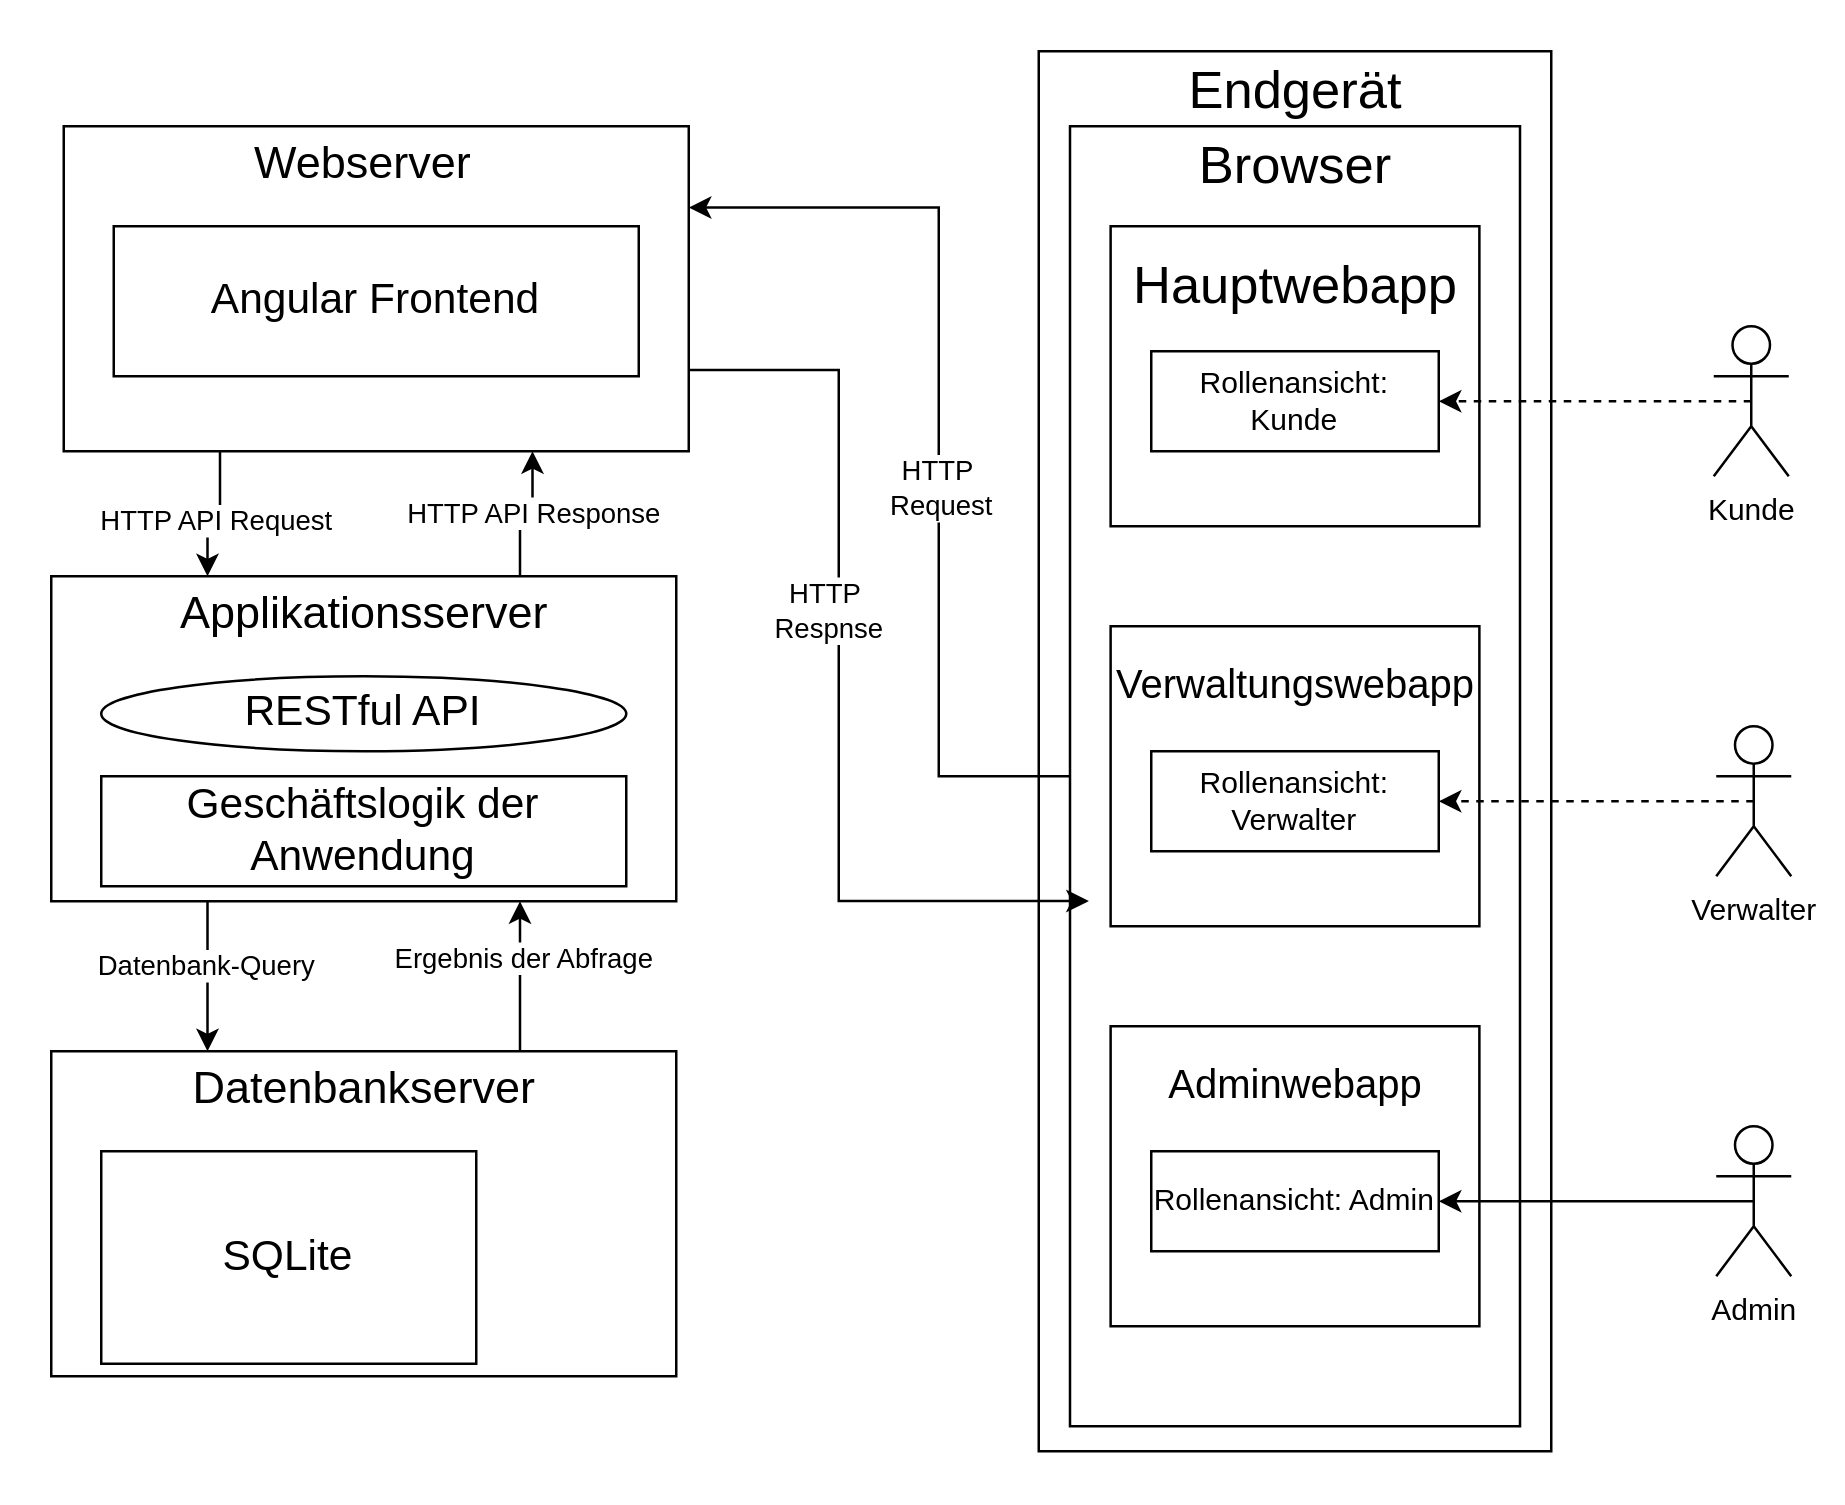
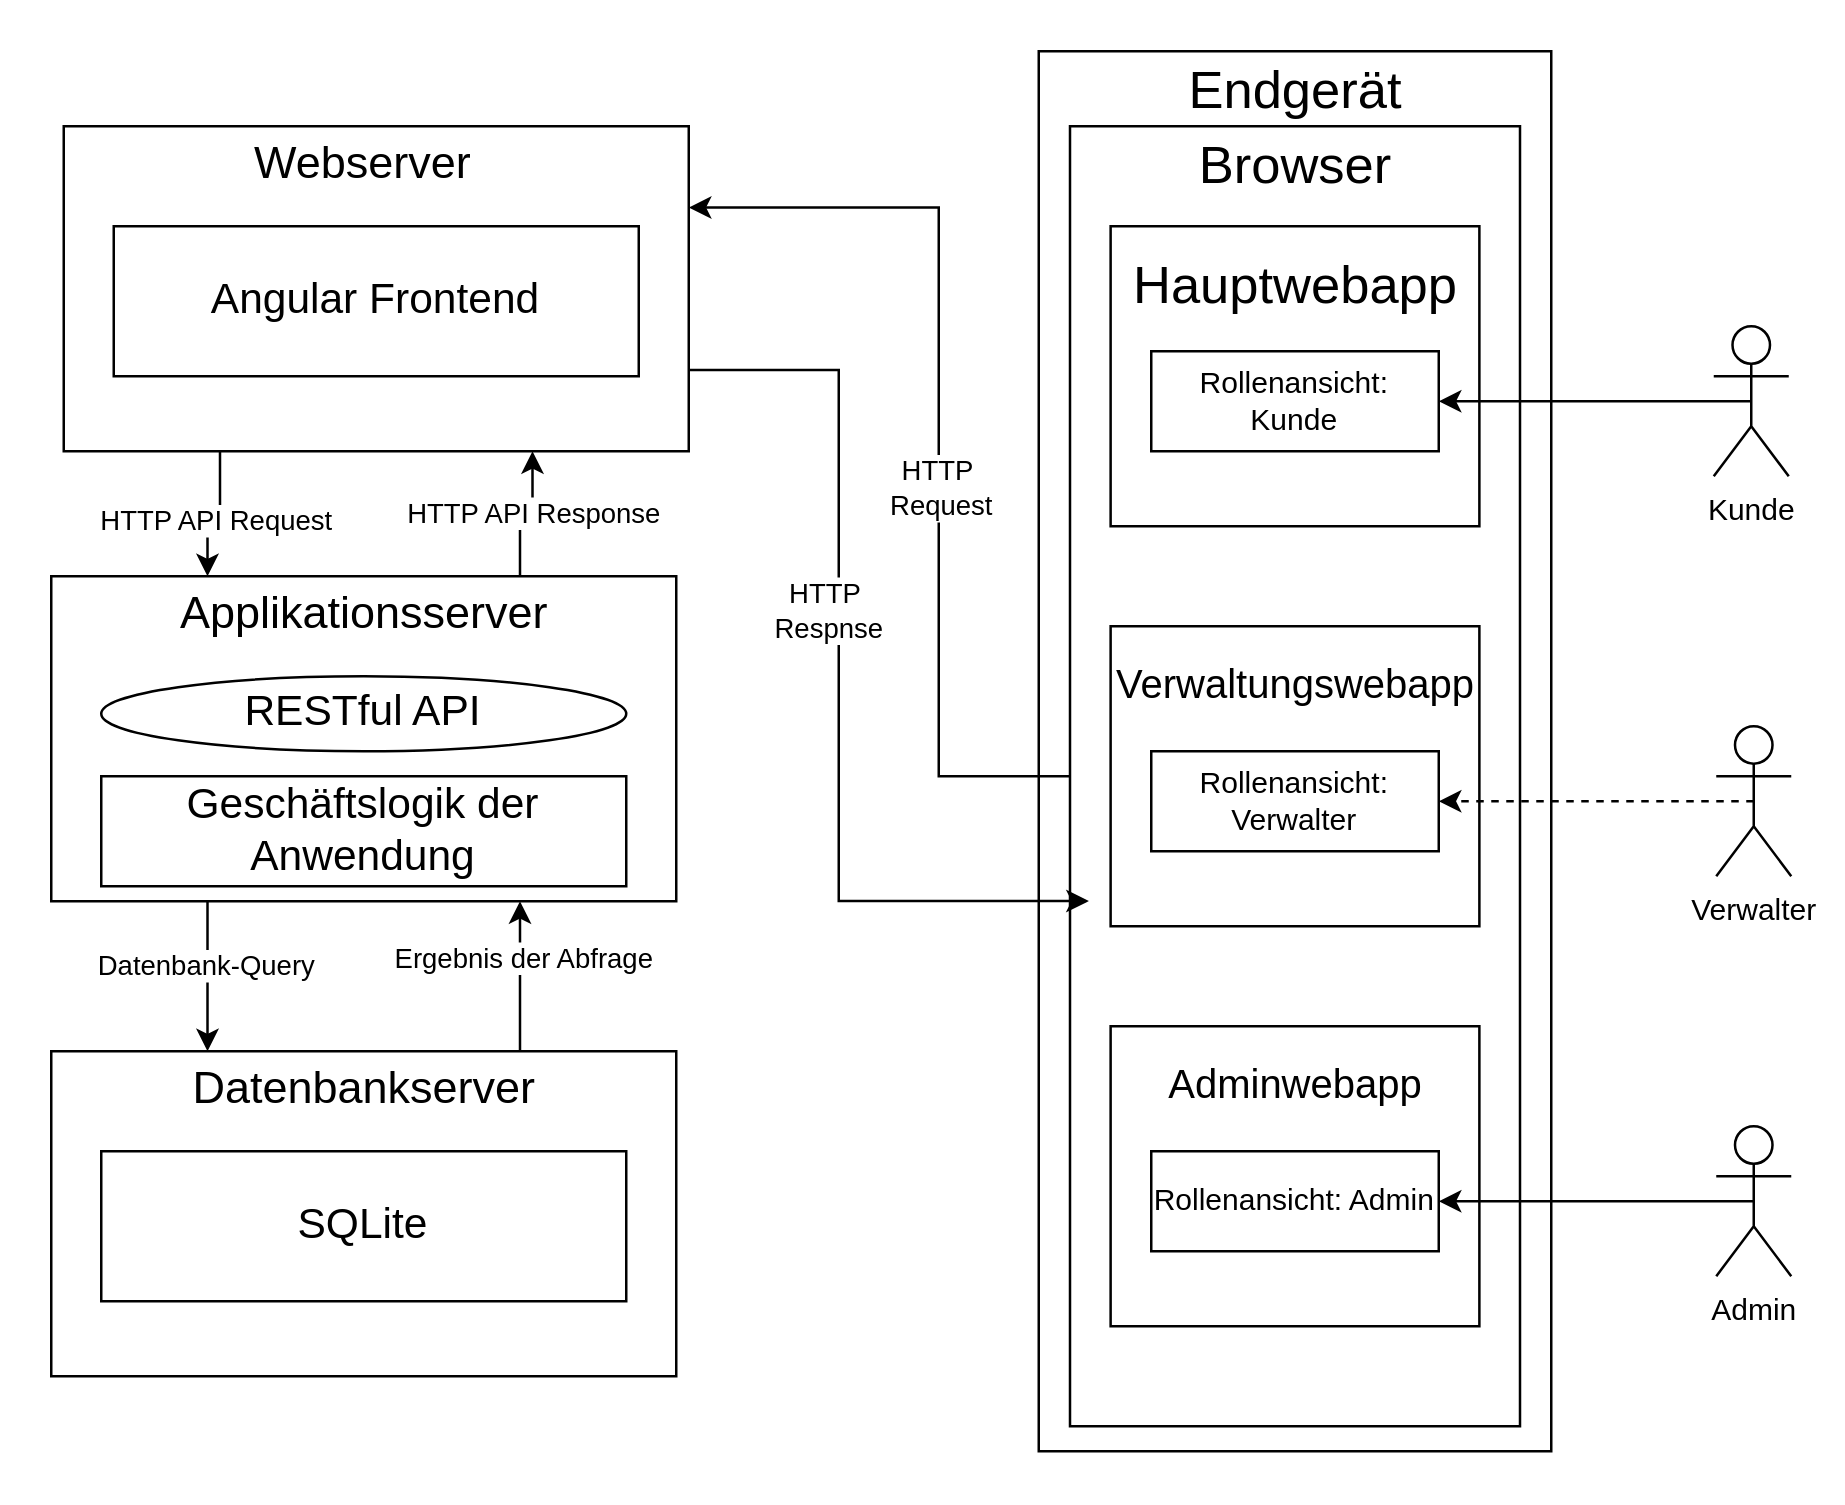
  <mxCell id="0" />
  <mxCell id="1" parent="0" />
  <mxCell id="2" style="edgeStyle=orthogonalEdgeStyle;rounded=0;orthogonalLoop=1;jettySize=auto;html=1;exitX=0.25;exitY=1;exitDx=0;exitDy=0;entryX=0.25;entryY=0;entryDx=0;entryDy=0;" parent="1" source="4" target="11" edge="1"><mxGeometry relative="1" as="geometry" /></mxCell>
  <mxCell id="3" value="HTTP API Request" style="edgeLabel;html=1;align=center;verticalAlign=middle;resizable=0;points=[];" parent="2" vertex="1" connectable="0"><mxGeometry x="-0.024" y="2" relative="1" as="geometry"><mxPoint as="offset" /></mxGeometry></mxCell>
  <mxCell id="4" value="" style="rounded=0;whiteSpace=wrap;html=1;" parent="1" vertex="1"><mxGeometry x="25" y="50" width="250" height="130" as="geometry" /></mxCell>
  <mxCell id="5" value="&lt;font style=&quot;font-size: 18px;&quot;&gt;Webserver&lt;/font&gt;" style="text;html=1;align=center;verticalAlign=middle;whiteSpace=wrap;rounded=0;" parent="1" vertex="1"><mxGeometry x="100" y="50" width="90" height="30" as="geometry" /></mxCell>
  <mxCell id="6" value="&lt;font style=&quot;font-size: 17px;&quot;&gt;Angular Frontend&lt;/font&gt;" style="rounded=0;whiteSpace=wrap;html=1;" parent="1" vertex="1"><mxGeometry x="45" y="90" width="210" height="60" as="geometry" /></mxCell>
  <mxCell id="7" style="edgeStyle=orthogonalEdgeStyle;rounded=0;orthogonalLoop=1;jettySize=auto;html=1;exitX=0.25;exitY=1;exitDx=0;exitDy=0;entryX=0.25;entryY=0;entryDx=0;entryDy=0;" parent="1" source="11" target="16" edge="1"><mxGeometry relative="1" as="geometry" /></mxCell>
  <mxCell id="8" value="Datenbank-Query" style="edgeLabel;html=1;align=center;verticalAlign=middle;resizable=0;points=[];" parent="7" vertex="1" connectable="0"><mxGeometry x="-0.167" y="-1" relative="1" as="geometry"><mxPoint as="offset" /></mxGeometry></mxCell>
  <mxCell id="9" style="edgeStyle=orthogonalEdgeStyle;rounded=0;orthogonalLoop=1;jettySize=auto;html=1;exitX=0.75;exitY=0;exitDx=0;exitDy=0;entryX=0.75;entryY=1;entryDx=0;entryDy=0;" parent="1" source="11" target="4" edge="1"><mxGeometry relative="1" as="geometry" /></mxCell>
  <mxCell id="10" value="HTTP API Response" style="edgeLabel;html=1;align=center;verticalAlign=middle;resizable=0;points=[];" parent="9" vertex="1" connectable="0"><mxGeometry x="0.126" relative="1" as="geometry"><mxPoint as="offset" /></mxGeometry></mxCell>
  <mxCell id="11" value="" style="rounded=0;whiteSpace=wrap;html=1;" parent="1" vertex="1"><mxGeometry x="20" y="230" width="250" height="130" as="geometry" /></mxCell>
  <mxCell id="12" value="&lt;font style=&quot;font-size: 18px;&quot;&gt;Applikationsserver&lt;/font&gt;" style="text;html=1;align=center;verticalAlign=middle;whiteSpace=wrap;rounded=0;" parent="1" vertex="1"><mxGeometry x="62.5" y="230" width="165" height="30" as="geometry" /></mxCell>
  <mxCell id="13" value="&lt;font style=&quot;font-size: 17px;&quot;&gt;RESTful API&lt;/font&gt;" style="ellipse;whiteSpace=wrap;html=1;" parent="1" vertex="1"><mxGeometry x="40" y="270" width="210" height="30" as="geometry" /></mxCell>
  <mxCell id="14" style="edgeStyle=orthogonalEdgeStyle;rounded=0;orthogonalLoop=1;jettySize=auto;html=1;exitX=0.75;exitY=0;exitDx=0;exitDy=0;entryX=0.75;entryY=1;entryDx=0;entryDy=0;" parent="1" source="16" target="11" edge="1"><mxGeometry relative="1" as="geometry" /></mxCell>
  <mxCell id="15" value="Ergebnis der Abfrage" style="edgeLabel;html=1;align=center;verticalAlign=middle;resizable=0;points=[];" parent="14" vertex="1" connectable="0"><mxGeometry x="0.262" y="-1" relative="1" as="geometry"><mxPoint as="offset" /></mxGeometry></mxCell>
  <mxCell id="16" value="" style="rounded=0;whiteSpace=wrap;html=1;" parent="1" vertex="1"><mxGeometry x="20" y="420" width="250" height="130" as="geometry" /></mxCell>
  <mxCell id="17" value="&lt;font style=&quot;font-size: 18px;&quot;&gt;Datenbankserver&lt;/font&gt;" style="text;html=1;align=center;verticalAlign=middle;whiteSpace=wrap;rounded=0;" parent="1" vertex="1"><mxGeometry x="67.5" y="420" width="155" height="30" as="geometry" /></mxCell>
- <mxCell id="18" value="&lt;font style=&quot;font-size: 17px;&quot;&gt;SQLite&lt;/font&gt;" style="rounded=0;whiteSpace=wrap;html=1;" parent="1" vertex="1"><mxGeometry x="40" y="460" width="150" height="85" as="geometry" /></mxCell>
+ <mxCell id="18" value="&lt;font style=&quot;font-size: 17px;&quot;&gt;SQLite&lt;/font&gt;" style="rounded=0;whiteSpace=wrap;html=1;" parent="1" vertex="1"><mxGeometry x="40" y="460" width="210" height="60" as="geometry" /></mxCell>
  <mxCell id="19" value="&lt;font style=&quot;font-size: 17px;&quot;&gt;Geschäftslogik der Anwendung&lt;/font&gt;" style="rounded=0;whiteSpace=wrap;html=1;" parent="1" vertex="1"><mxGeometry x="40" y="310" width="210" height="44" as="geometry" /></mxCell>
  <mxCell id="20" value="" style="rounded=0;whiteSpace=wrap;html=1;" parent="1" vertex="1"><mxGeometry x="415" y="20" width="205" height="560" as="geometry" /></mxCell>
  <mxCell id="21" value="&lt;font style=&quot;font-size: 21px;&quot;&gt;Endgerät&lt;/font&gt;" style="text;html=1;align=center;verticalAlign=middle;whiteSpace=wrap;rounded=0;" parent="1" vertex="1"><mxGeometry x="468.75" y="20" width="97.5" height="30" as="geometry" /></mxCell>
  <mxCell id="22" style="edgeStyle=orthogonalEdgeStyle;rounded=0;orthogonalLoop=1;jettySize=auto;html=1;exitX=0;exitY=0.5;exitDx=0;exitDy=0;entryX=1;entryY=0.25;entryDx=0;entryDy=0;" parent="1" source="24" target="4" edge="1"><mxGeometry relative="1" as="geometry"><Array as="points"><mxPoint x="375" y="310" /><mxPoint x="375" y="83" /></Array></mxGeometry></mxCell>
  <mxCell id="23" value="HTTP&amp;nbsp;&lt;div&gt;Request&lt;/div&gt;" style="edgeLabel;html=1;align=center;verticalAlign=middle;resizable=0;points=[];" parent="22" vertex="1" connectable="0"><mxGeometry x="-0.118" relative="1" as="geometry"><mxPoint as="offset" /></mxGeometry></mxCell>
  <mxCell id="24" value="" style="rounded=0;whiteSpace=wrap;html=1;" parent="1" vertex="1"><mxGeometry x="427.5" y="50" width="180" height="520" as="geometry" /></mxCell>
  <mxCell id="25" value="&lt;font style=&quot;font-size: 21px;&quot;&gt;Browser&lt;/font&gt;" style="text;html=1;align=center;verticalAlign=middle;whiteSpace=wrap;rounded=0;" parent="1" vertex="1"><mxGeometry x="473.75" y="50" width="87.5" height="30" as="geometry" /></mxCell>
  <mxCell id="26" value="" style="rounded=0;whiteSpace=wrap;html=1;" parent="1" vertex="1"><mxGeometry x="443.75" y="90" width="147.5" height="120" as="geometry" /></mxCell>
  <mxCell id="27" value="&lt;font style=&quot;font-size: 21px;&quot;&gt;Hauptwebapp&lt;/font&gt;" style="text;html=1;align=center;verticalAlign=middle;whiteSpace=wrap;rounded=0;" parent="1" vertex="1"><mxGeometry x="453.75" y="100" width="127.5" height="25" as="geometry" /></mxCell>
  <mxCell id="28" value="Rollenansicht: Kunde" style="rounded=0;whiteSpace=wrap;html=1;" parent="1" vertex="1"><mxGeometry x="460" y="140" width="115" height="40" as="geometry" /></mxCell>
  <mxCell id="29" value="" style="rounded=0;whiteSpace=wrap;html=1;" parent="1" vertex="1"><mxGeometry x="443.75" y="250" width="147.5" height="120" as="geometry" /></mxCell>
  <mxCell id="30" value="Rollenansicht: Verwalter" style="rounded=0;whiteSpace=wrap;html=1;" parent="1" vertex="1"><mxGeometry x="460" y="300" width="115" height="40" as="geometry" /></mxCell>
  <mxCell id="31" value="&lt;font style=&quot;font-size: 16px;&quot;&gt;Verwaltungswebapp&lt;/font&gt;" style="text;html=1;align=center;verticalAlign=middle;whiteSpace=wrap;rounded=0;" parent="1" vertex="1"><mxGeometry x="438.75" y="260" width="157.5" height="25" as="geometry" /></mxCell>
  <mxCell id="32" value="" style="rounded=0;whiteSpace=wrap;html=1;" parent="1" vertex="1"><mxGeometry x="443.75" y="410" width="147.5" height="120" as="geometry" /></mxCell>
  <mxCell id="33" value="Rollenansicht: Admin" style="rounded=0;whiteSpace=wrap;html=1;" parent="1" vertex="1"><mxGeometry x="460" y="460" width="115" height="40" as="geometry" /></mxCell>
  <mxCell id="34" value="&lt;font style=&quot;font-size: 16px;&quot;&gt;Adminwebapp&lt;/font&gt;" style="text;html=1;align=center;verticalAlign=middle;whiteSpace=wrap;rounded=0;" parent="1" vertex="1"><mxGeometry x="463.75" y="420" width="107.5" height="25" as="geometry" /></mxCell>
- <mxCell id="35" style="edgeStyle=orthogonalEdgeStyle;rounded=0;orthogonalLoop=1;jettySize=auto;html=1;exitX=0.5;exitY=0.5;exitDx=0;exitDy=0;exitPerimeter=0;entryX=1;entryY=0.5;entryDx=0;entryDy=0;dashed=1;" parent="1" source="36" target="28" edge="1"><mxGeometry relative="1" as="geometry" /></mxCell>
+ <mxCell id="35" style="edgeStyle=orthogonalEdgeStyle;rounded=0;orthogonalLoop=1;jettySize=auto;html=1;exitX=0.5;exitY=0.5;exitDx=0;exitDy=0;exitPerimeter=0;entryX=1;entryY=0.5;entryDx=0;entryDy=0;" parent="1" source="36" target="28" edge="1"><mxGeometry relative="1" as="geometry" /></mxCell>
  <mxCell id="36" value="Kunde" style="shape=umlActor;verticalLabelPosition=bottom;verticalAlign=top;html=1;outlineConnect=0;" parent="1" vertex="1"><mxGeometry x="685" y="130" width="30" height="60" as="geometry" /></mxCell>
  <mxCell id="37" style="edgeStyle=orthogonalEdgeStyle;rounded=0;orthogonalLoop=1;jettySize=auto;html=1;exitX=0.5;exitY=0.5;exitDx=0;exitDy=0;exitPerimeter=0;entryX=1;entryY=0.5;entryDx=0;entryDy=0;dashed=1;" parent="1" source="38" target="30" edge="1"><mxGeometry relative="1" as="geometry" /></mxCell>
  <mxCell id="38" value="Verwalter" style="shape=umlActor;verticalLabelPosition=bottom;verticalAlign=top;html=1;outlineConnect=0;" parent="1" vertex="1"><mxGeometry x="686" y="290" width="30" height="60" as="geometry" /></mxCell>
  <mxCell id="39" style="edgeStyle=orthogonalEdgeStyle;rounded=0;orthogonalLoop=1;jettySize=auto;html=1;exitX=0.5;exitY=0.5;exitDx=0;exitDy=0;exitPerimeter=0;entryX=1;entryY=0.5;entryDx=0;entryDy=0;" parent="1" source="40" target="33" edge="1"><mxGeometry relative="1" as="geometry" /></mxCell>
  <mxCell id="40" value="Admin" style="shape=umlActor;verticalLabelPosition=bottom;verticalAlign=top;html=1;outlineConnect=0;" parent="1" vertex="1"><mxGeometry x="686" y="450" width="30" height="60" as="geometry" /></mxCell>
  <mxCell id="41" style="edgeStyle=orthogonalEdgeStyle;rounded=0;orthogonalLoop=1;jettySize=auto;html=1;exitX=1;exitY=0.75;exitDx=0;exitDy=0;entryX=0.042;entryY=0.596;entryDx=0;entryDy=0;entryPerimeter=0;" parent="1" source="4" target="24" edge="1"><mxGeometry relative="1" as="geometry"><Array as="points"><mxPoint x="335" y="148" /><mxPoint x="335" y="360" /></Array></mxGeometry></mxCell>
  <mxCell id="42" value="HTTP&amp;nbsp;&lt;div&gt;Respnse&lt;/div&gt;" style="edgeLabel;html=1;align=center;verticalAlign=middle;resizable=0;points=[];" parent="41" vertex="1" connectable="0"><mxGeometry x="-0.165" y="-5" relative="1" as="geometry"><mxPoint as="offset" /></mxGeometry></mxCell>
